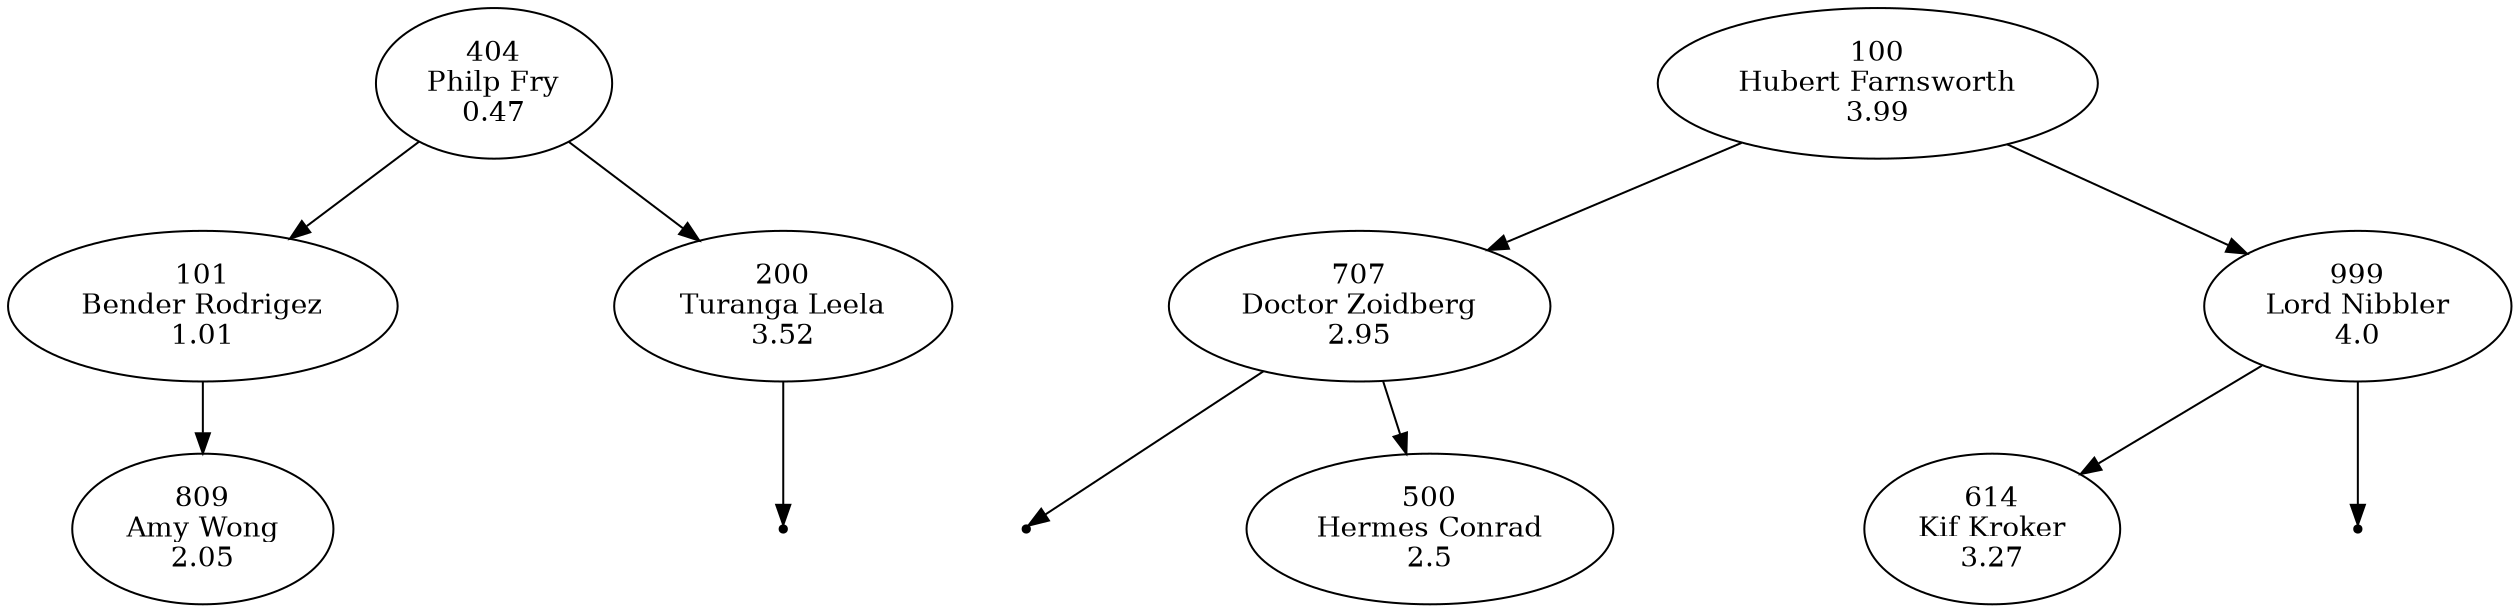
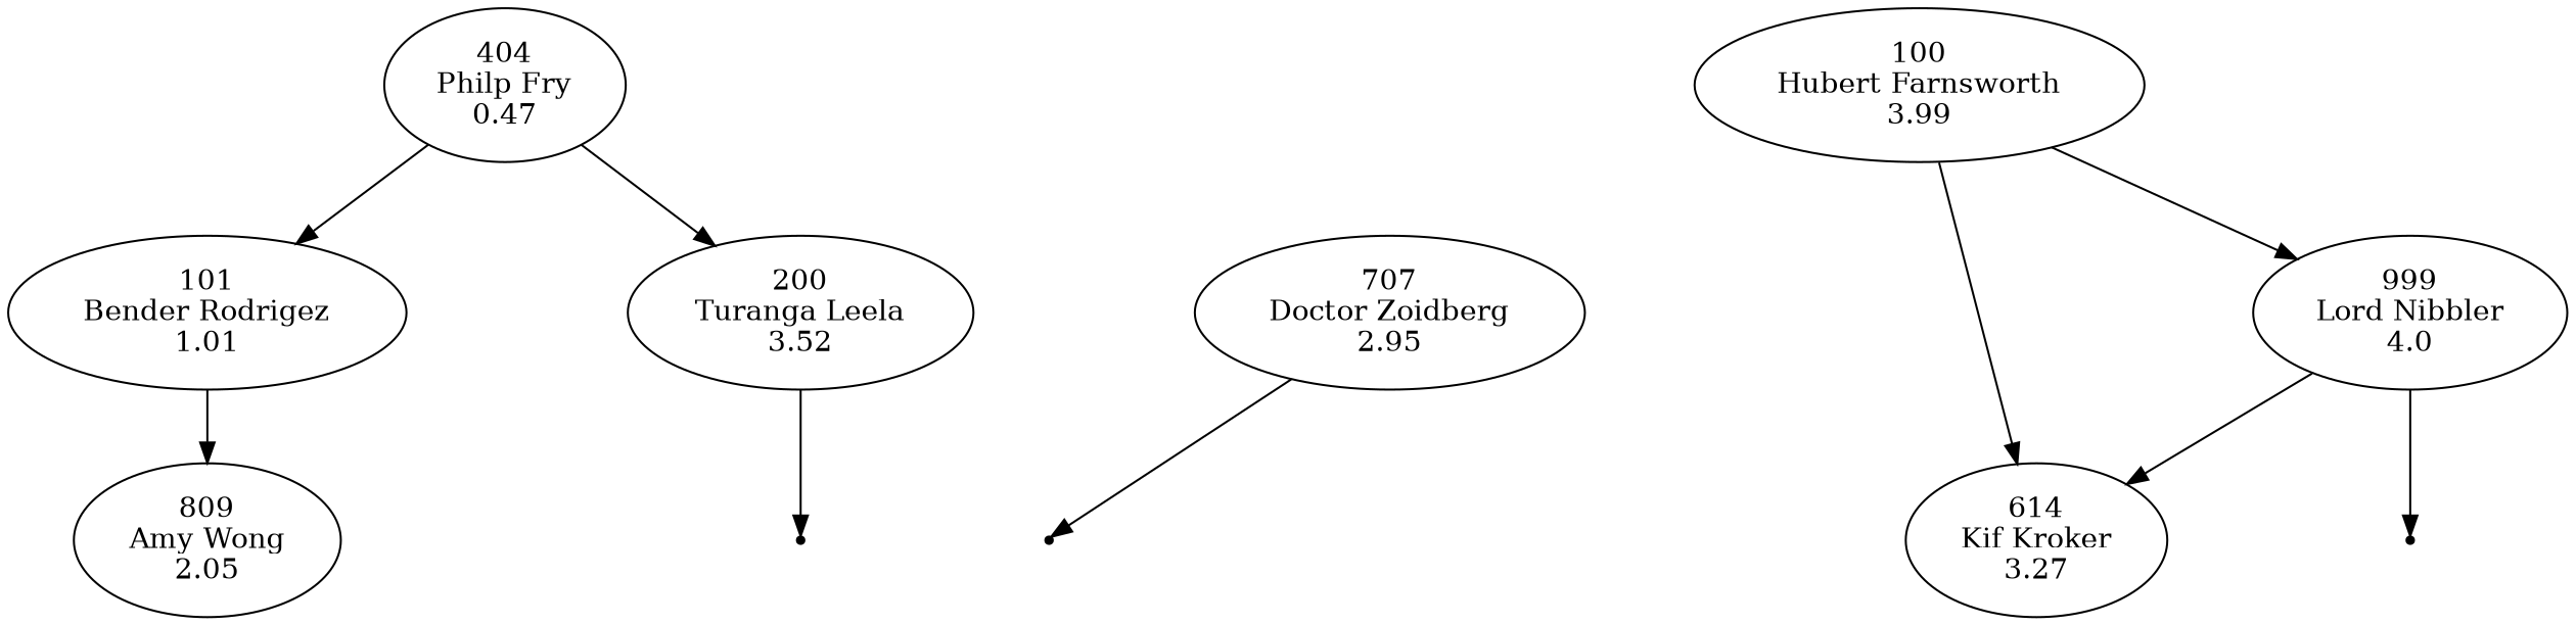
  strict digraph {
    nodesep=1.5
    ranksep=0.5
    "404\nPhilp Fry\n0.47"
    "101\nBender Rodrigez\n1.01"
    "200\nTuranga Leela\n3.52"
    "809\nAmy Wong\n2.05"
    null6 [shape=point]
    "100\nHubert Farnsworth\n3.99"
    "707\nDoctor Zoidberg\n2.95"
    "999\nLord Nibbler\n4.0"
    null4 [shape=point]
-   "500\nHermes Conrad\n2.5"
    "614\nKif Kroker\n3.27"
    null5 [shape=point]
    "404\nPhilp Fry\n0.47" -> "101\nBender Rodrigez\n1.01"
    "404\nPhilp Fry\n0.47" -> "200\nTuranga Leela\n3.52"
    "101\nBender Rodrigez\n1.01" -> "809\nAmy Wong\n2.05"
    "200\nTuranga Leela\n3.52" -> null6
-   "100\nHubert Farnsworth\n3.99" -> "707\nDoctor Zoidberg\n2.95"
+   "100\nHubert Farnsworth\n3.99" -> "614\nKif Kroker\n3.27"
    "100\nHubert Farnsworth\n3.99" -> "999\nLord Nibbler\n4.0"
    "707\nDoctor Zoidberg\n2.95" -> null4
-   "707\nDoctor Zoidberg\n2.95" -> "500\nHermes Conrad\n2.5"
    "999\nLord Nibbler\n4.0" -> "614\nKif Kroker\n3.27"
    "999\nLord Nibbler\n4.0" -> null5
  }
